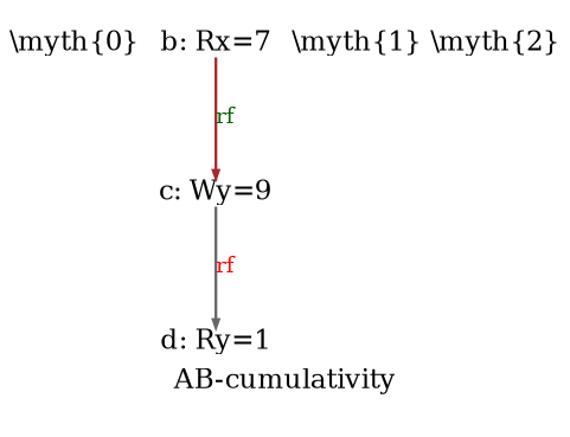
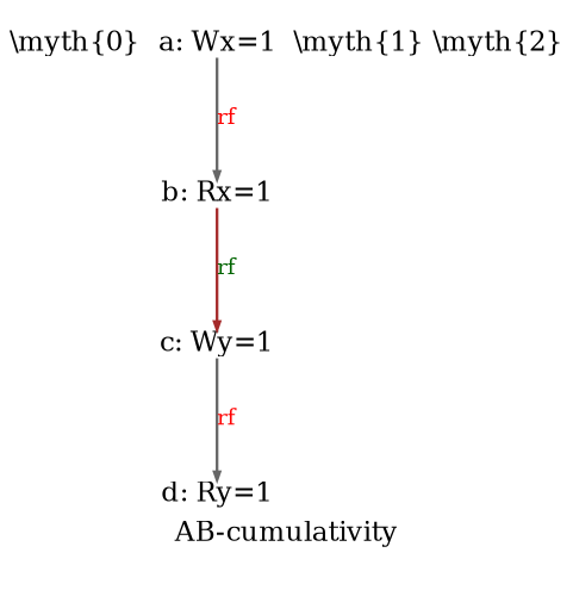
  digraph {
    fontsize=10
    label="AB-cumulativity"
    splines=spline
    node [fixedsize=true fontsize=10 shape=none]
    edge [arrowsize=0.300000 color=gray40 fontcolor=red fontsize=8]
    n1 [height=0.091875 label="\\myth{0}" width=0.455000]
-   n3 [height=0.138889 label="b: Rx=7" width=0.486111]
-   n4 [height=0.138889 label="c: Wy=9" width=0.486111]
+   n2 [height=0.138889 label="a: Wx=1" width=0.486111]
+   n3 [height=0.138889 label="b: Rx=1" width=0.486111]
+   n4 [height=0.138889 label="c: Wy=1" width=0.486111]
    n5 [height=0.138889 label="d: Ry=1" width=0.486111]
    n6 [height=0.091875 label="\\myth{1}" width=0.455000]
    n7 [height=0.091875 label="\\myth{2}" width=0.455000]
+   n2 -> n3 [label=rf]
    n3 -> n4 [color=brown fontcolor=darkgreen label=rf]
    n4 -> n5 [label=rf]
  }
